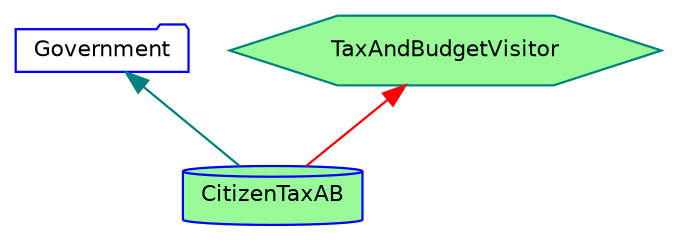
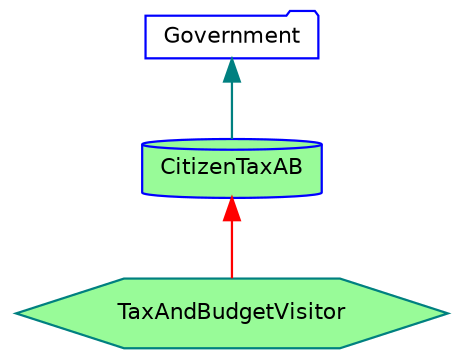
  digraph {
    rankdir=TB
    node [color=blue fillcolor=palegreen fontname=Helvetica fontsize=10 style=filled]
    edge [dir=back fontname=Helvetica fontsize=10 labelfontname=Helvetica labelfontsize=10 style=solid]
    n1 [fillcolor=white height=0.2 label=Government shape=folder width=0.4]
    n2 [height=0.2 label=CitizenTaxAB shape=cylinder width=0.4]
    n3 [color=teal height=0.2 label=TaxAndBudgetVisitor shape=hexagon width=0.4]
    n1 -> n2 [color=teal]
-   n3 -> n2 [color=red]
+   n2 -> n3 [color=red]
  }
